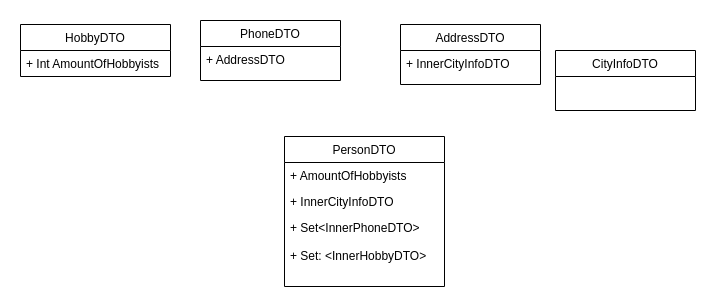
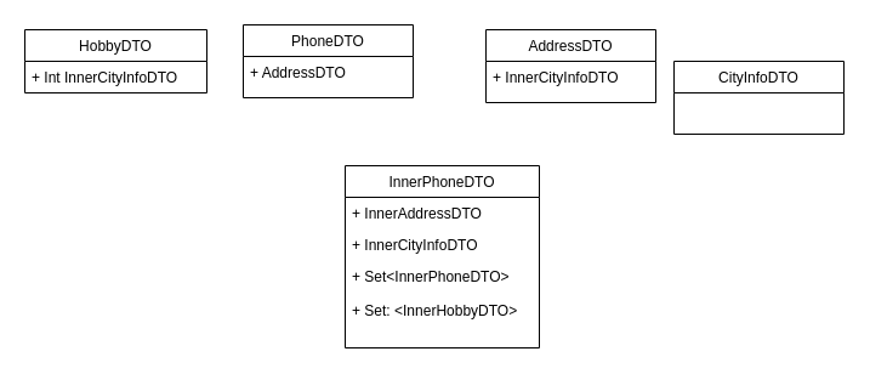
  <mxCell id="0" />
  <mxCell id="1" parent="0" />
  <mxCell id="2" value="CityInfoDTO" style="swimlane;fontStyle=0;childLayout=stackLayout;horizontal=1;startSize=26;fillColor=none;horizontalStack=0;resizeParent=1;resizeParentMax=0;resizeLast=0;collapsible=1;marginBottom=0;" vertex="1" parent="1"><mxGeometry x="555" y="50" width="140" height="60" as="geometry" /></mxCell>
- <mxCell id="3" value="PersonDTO" style="swimlane;fontStyle=0;childLayout=stackLayout;horizontal=1;startSize=26;fillColor=none;horizontalStack=0;resizeParent=1;resizeParentMax=0;resizeLast=0;collapsible=1;marginBottom=0;" vertex="1" parent="1"><mxGeometry x="284" y="136" width="160" height="150" as="geometry" /></mxCell>
- <mxCell id="4" value="+ AmountOfHobbyists" style="text;strokeColor=none;fillColor=none;align=left;verticalAlign=top;spacingLeft=4;spacingRight=4;overflow=hidden;rotatable=0;points=[[0,0.5],[1,0.5]];portConstraint=eastwest;" vertex="1" parent="3"><mxGeometry y="26" width="160" height="26" as="geometry" /></mxCell>
+ <mxCell id="3" value="InnerPhoneDTO" style="swimlane;fontStyle=0;childLayout=stackLayout;horizontal=1;startSize=26;fillColor=none;horizontalStack=0;resizeParent=1;resizeParentMax=0;resizeLast=0;collapsible=1;marginBottom=0;" vertex="1" parent="1"><mxGeometry x="284" y="136" width="160" height="150" as="geometry" /></mxCell>
+ <mxCell id="4" value="+ InnerAddressDTO" style="text;strokeColor=none;fillColor=none;align=left;verticalAlign=top;spacingLeft=4;spacingRight=4;overflow=hidden;rotatable=0;points=[[0,0.5],[1,0.5]];portConstraint=eastwest;" vertex="1" parent="3"><mxGeometry y="26" width="160" height="26" as="geometry" /></mxCell>
  <mxCell id="5" value="+ InnerCityInfoDTO" style="text;strokeColor=none;fillColor=none;align=left;verticalAlign=top;spacingLeft=4;spacingRight=4;overflow=hidden;rotatable=0;points=[[0,0.5],[1,0.5]];portConstraint=eastwest;" vertex="1" parent="3"><mxGeometry y="52" width="160" height="26" as="geometry" /></mxCell>
  <mxCell id="6" value="+ Set&lt;InnerPhoneDTO&gt;&#10;&#10;+ Set: &lt;InnerHobbyDTO&gt;" style="text;strokeColor=none;fillColor=none;align=left;verticalAlign=top;spacingLeft=4;spacingRight=4;overflow=hidden;rotatable=0;points=[[0,0.5],[1,0.5]];portConstraint=eastwest;" vertex="1" parent="3"><mxGeometry y="78" width="160" height="72" as="geometry" /></mxCell>
  <mxCell id="7" value="HobbyDTO" style="swimlane;fontStyle=0;childLayout=stackLayout;horizontal=1;startSize=26;fillColor=none;horizontalStack=0;resizeParent=1;resizeParentMax=0;resizeLast=0;collapsible=1;marginBottom=0;" vertex="1" parent="1"><mxGeometry x="20" y="24" width="150" height="52" as="geometry" /></mxCell>
- <mxCell id="8" value="+ Int AmountOfHobbyists" style="text;strokeColor=none;fillColor=none;align=left;verticalAlign=top;spacingLeft=4;spacingRight=4;overflow=hidden;rotatable=0;points=[[0,0.5],[1,0.5]];portConstraint=eastwest;" vertex="1" parent="7"><mxGeometry y="26" width="150" height="26" as="geometry" /></mxCell>
+ <mxCell id="8" value="+ Int InnerCityInfoDTO" style="text;strokeColor=none;fillColor=none;align=left;verticalAlign=top;spacingLeft=4;spacingRight=4;overflow=hidden;rotatable=0;points=[[0,0.5],[1,0.5]];portConstraint=eastwest;" vertex="1" parent="7"><mxGeometry y="26" width="150" height="26" as="geometry" /></mxCell>
  <mxCell id="9" value="PhoneDTO" style="swimlane;fontStyle=0;childLayout=stackLayout;horizontal=1;startSize=26;fillColor=none;horizontalStack=0;resizeParent=1;resizeParentMax=0;resizeLast=0;collapsible=1;marginBottom=0;" vertex="1" parent="1"><mxGeometry x="200" y="20" width="140" height="60" as="geometry" /></mxCell>
  <mxCell id="10" value="+ AddressDTO" style="text;strokeColor=none;fillColor=none;align=left;verticalAlign=top;spacingLeft=4;spacingRight=4;overflow=hidden;rotatable=0;points=[[0,0.5],[1,0.5]];portConstraint=eastwest;" vertex="1" parent="9"><mxGeometry y="26" width="140" height="34" as="geometry" /></mxCell>
  <mxCell id="11" value="AddressDTO" style="swimlane;fontStyle=0;childLayout=stackLayout;horizontal=1;startSize=26;fillColor=none;horizontalStack=0;resizeParent=1;resizeParentMax=0;resizeLast=0;collapsible=1;marginBottom=0;" vertex="1" parent="1"><mxGeometry x="400" y="24" width="140" height="60" as="geometry" /></mxCell>
  <mxCell id="12" value="+ InnerCityInfoDTO" style="text;strokeColor=none;fillColor=none;align=left;verticalAlign=top;spacingLeft=4;spacingRight=4;overflow=hidden;rotatable=0;points=[[0,0.5],[1,0.5]];portConstraint=eastwest;" vertex="1" parent="11"><mxGeometry y="26" width="140" height="34" as="geometry" /></mxCell>
